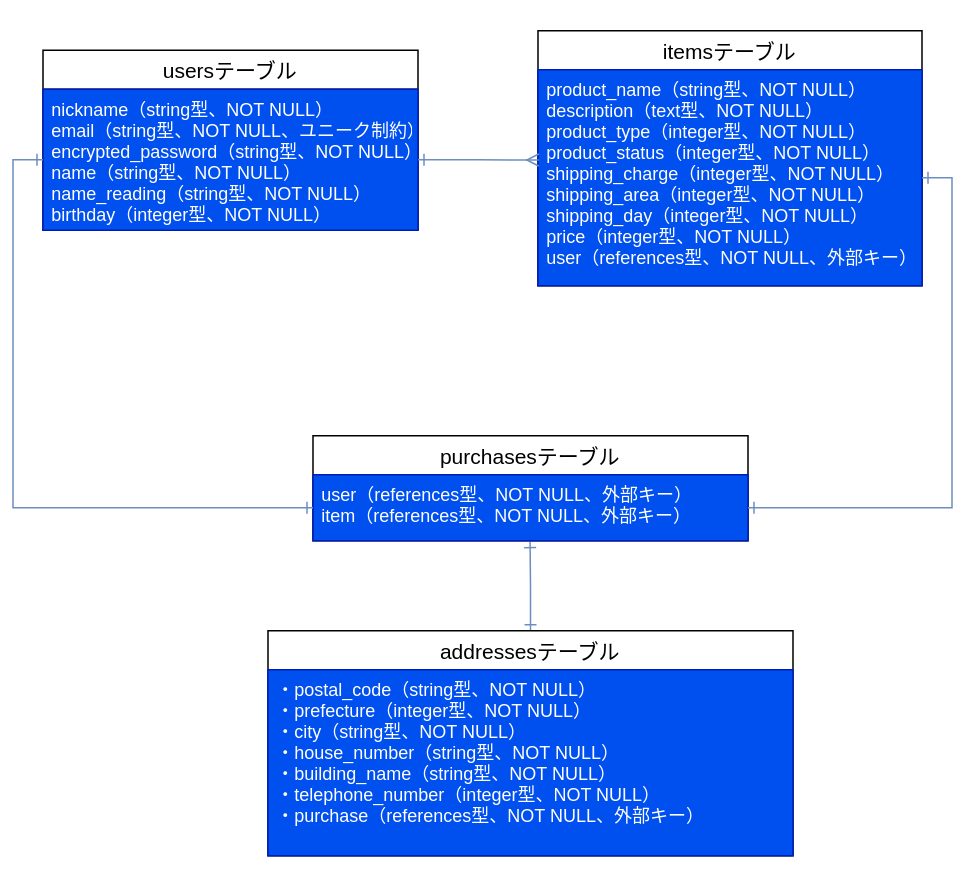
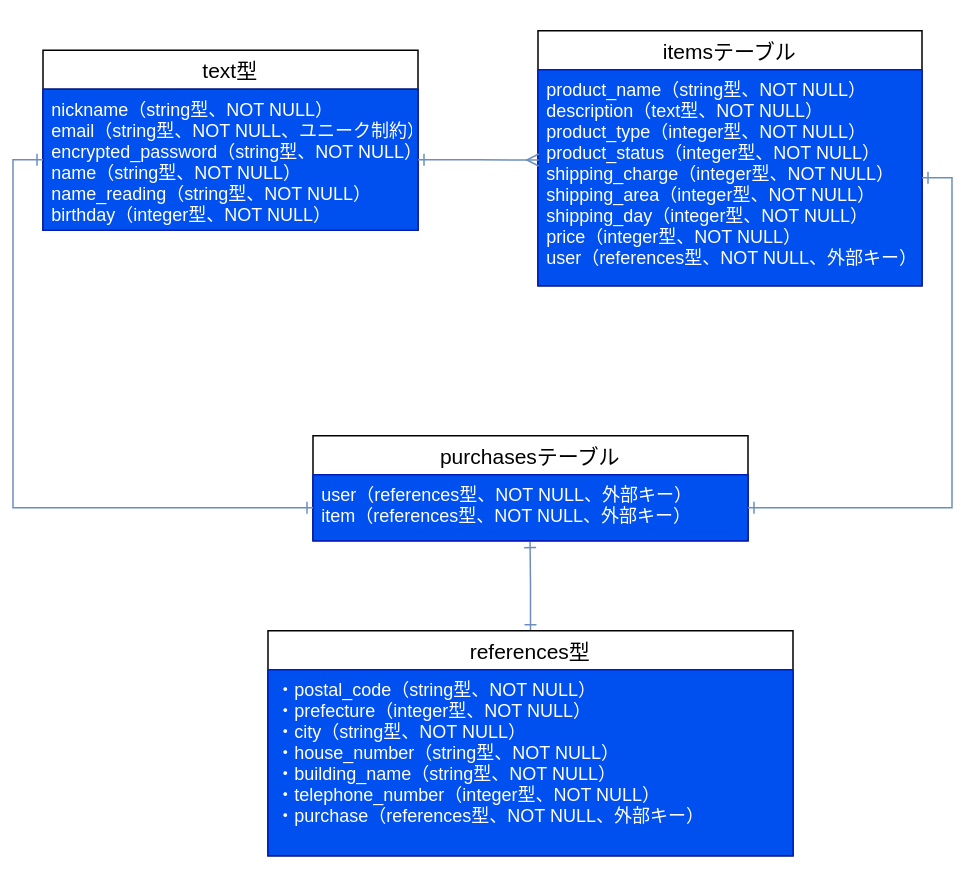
  <mxCell id="0" />
  <mxCell id="1" parent="0" />
  <mxCell id="2" style="edgeStyle=orthogonalEdgeStyle;rounded=0;orthogonalLoop=1;jettySize=auto;html=1;exitX=0.5;exitY=0;exitDx=0;exitDy=0;entryX=0.499;entryY=1.014;entryDx=0;entryDy=0;entryPerimeter=0;startArrow=ERone;startFill=0;endArrow=ERone;endFill=0;fillColor=#dae8fc;strokeColor=#6c8ebf;" edge="1" parent="1" source="3" target="10"><mxGeometry relative="1" as="geometry" /></mxCell>
- <mxCell id="3" value="addressesテーブル" style="swimlane;fontStyle=0;childLayout=stackLayout;horizontal=1;startSize=26;horizontalStack=0;resizeParent=1;resizeParentMax=0;resizeLast=0;collapsible=1;marginBottom=0;align=center;fontSize=14;" vertex="1" parent="1"><mxGeometry x="170" y="420" width="350" height="150" as="geometry" /></mxCell>
+ <mxCell id="3" value="references型" style="swimlane;fontStyle=0;childLayout=stackLayout;horizontal=1;startSize=26;horizontalStack=0;resizeParent=1;resizeParentMax=0;resizeLast=0;collapsible=1;marginBottom=0;align=center;fontSize=14;" vertex="1" parent="1"><mxGeometry x="170" y="420" width="350" height="150" as="geometry" /></mxCell>
  <mxCell id="4" value="・postal_code（string型、NOT NULL）&#10;・prefecture（integer型、NOT NULL）&#10;・city（string型、NOT NULL）&#10;・house_number（string型、NOT NULL）&#10;・building_name（string型、NOT NULL）&#10;・telephone_number（integer型、NOT NULL）&#10;・purchase（references型、NOT NULL、外部キー）" style="text;strokeColor=#001DBC;spacingLeft=4;spacingRight=4;overflow=hidden;rotatable=0;points=[[0,0.5],[1,0.5]];portConstraint=eastwest;fontSize=12;fillColor=#0050ef;fontColor=#ffffff;" vertex="1" parent="3"><mxGeometry y="26" width="350" height="124" as="geometry" /></mxCell>
  <mxCell id="5" value="itemsテーブル" style="swimlane;fontStyle=0;childLayout=stackLayout;horizontal=1;startSize=26;horizontalStack=0;resizeParent=1;resizeParentMax=0;resizeLast=0;collapsible=1;marginBottom=0;align=center;fontSize=14;" vertex="1" parent="1"><mxGeometry x="350" y="20" width="256" height="170" as="geometry" /></mxCell>
  <mxCell id="6" value="product_name（string型、NOT NULL）&#10;description（text型、NOT NULL）&#10;product_type（integer型、NOT NULL）&#10;product_status（integer型、NOT NULL）&#10;shipping_charge（integer型、NOT NULL）&#10;shipping_area（integer型、NOT NULL）&#10;shipping_day（integer型、NOT NULL）&#10;price（integer型、NOT NULL）&#10;user（references型、NOT NULL、外部キー）" style="text;strokeColor=#001DBC;spacingLeft=4;spacingRight=4;overflow=hidden;rotatable=0;points=[[0,0.5],[1,0.5]];portConstraint=eastwest;fontSize=12;fillColor=#0050ef;fontColor=#ffffff;" vertex="1" parent="5"><mxGeometry y="26" width="256" height="144" as="geometry" /></mxCell>
- <mxCell id="7" value="usersテーブル" style="swimlane;fontStyle=0;childLayout=stackLayout;horizontal=1;startSize=26;horizontalStack=0;resizeParent=1;resizeParentMax=0;resizeLast=0;collapsible=1;marginBottom=0;align=center;fontSize=14;" vertex="1" parent="1"><mxGeometry x="20" y="33" width="250" height="120" as="geometry" /></mxCell>
+ <mxCell id="7" value="text型" style="swimlane;fontStyle=0;childLayout=stackLayout;horizontal=1;startSize=26;horizontalStack=0;resizeParent=1;resizeParentMax=0;resizeLast=0;collapsible=1;marginBottom=0;align=center;fontSize=14;" vertex="1" parent="1"><mxGeometry x="20" y="33" width="250" height="120" as="geometry" /></mxCell>
  <mxCell id="8" value="nickname（string型、NOT NULL）&#10;email（string型、NOT NULL、ユニーク制約）&#10;encrypted_password（string型、NOT NULL）&#10;name（string型、NOT NULL）&#10;name_reading（string型、NOT NULL）&#10;birthday（integer型、NOT NULL）" style="text;spacingLeft=4;spacingRight=4;overflow=hidden;rotatable=0;points=[[0,0.5],[1,0.5]];portConstraint=eastwest;fontSize=12;fillColor=#0050ef;strokeColor=#001DBC;fontColor=#ffffff;" vertex="1" parent="7"><mxGeometry y="26" width="250" height="94" as="geometry" /></mxCell>
  <mxCell id="9" value="purchasesテーブル" style="swimlane;fontStyle=0;childLayout=stackLayout;horizontal=1;startSize=26;horizontalStack=0;resizeParent=1;resizeParentMax=0;resizeLast=0;collapsible=1;marginBottom=0;align=center;fontSize=14;" vertex="1" parent="1"><mxGeometry x="200" y="290" width="290" height="70" as="geometry" /></mxCell>
  <mxCell id="10" value="user（references型、NOT NULL、外部キー）&#10;item（references型、NOT NULL、外部キー）" style="text;strokeColor=#001DBC;spacingLeft=4;spacingRight=4;overflow=hidden;rotatable=0;points=[[0,0.5],[1,0.5]];portConstraint=eastwest;fontSize=12;fillColor=#0050ef;fontColor=#ffffff;" vertex="1" parent="9"><mxGeometry y="26" width="290" height="44" as="geometry" /></mxCell>
  <mxCell id="11" style="edgeStyle=orthogonalEdgeStyle;rounded=0;orthogonalLoop=1;jettySize=auto;html=1;exitX=1;exitY=0.5;exitDx=0;exitDy=0;entryX=0.002;entryY=0.418;entryDx=0;entryDy=0;entryPerimeter=0;startArrow=ERone;startFill=0;endArrow=ERmany;endFill=0;fillColor=#dae8fc;strokeColor=#6c8ebf;" edge="1" parent="1" source="8" target="6"><mxGeometry relative="1" as="geometry" /></mxCell>
  <mxCell id="12" style="edgeStyle=orthogonalEdgeStyle;rounded=0;orthogonalLoop=1;jettySize=auto;html=1;entryX=0;entryY=0.5;entryDx=0;entryDy=0;startArrow=ERone;startFill=0;endArrow=ERone;endFill=0;fillColor=#dae8fc;strokeColor=#6c8ebf;" edge="1" parent="1" source="10" target="8"><mxGeometry relative="1" as="geometry" /></mxCell>
  <mxCell id="13" style="edgeStyle=orthogonalEdgeStyle;rounded=0;orthogonalLoop=1;jettySize=auto;html=1;exitX=1;exitY=0.5;exitDx=0;exitDy=0;entryX=1;entryY=0.5;entryDx=0;entryDy=0;startArrow=ERone;startFill=0;endArrow=ERone;endFill=0;fillColor=#dae8fc;strokeColor=#6c8ebf;" edge="1" parent="1" source="10" target="6"><mxGeometry relative="1" as="geometry" /></mxCell>
